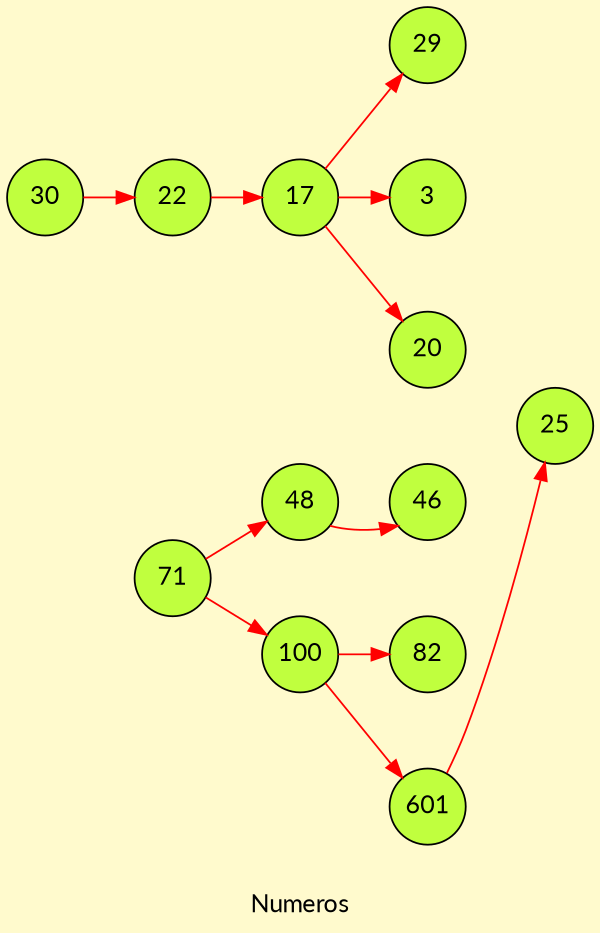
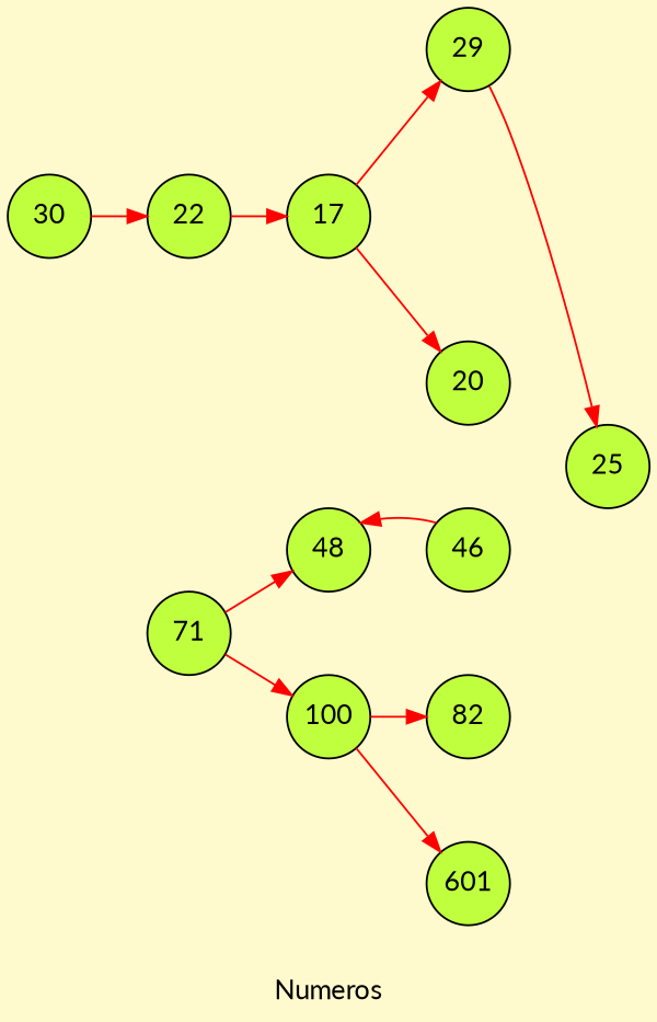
  digraph {
    bgcolor=lemonchiffon1
    fontname=Lato
    label=Numeros
    nodesep=0.6
    rankdir=LR
    ranksep=0.4
    node [fillcolor=olivedrab1 fixedsize=true fontname=Lato shape=circle style=filled]
    edge [color=red fontname=Lato]
    n1 [height=0.6 label=30 width=0.4]
    n2 [height=0.6 label=22 width=0.4]
    n3 [height=0.6 label=17 width=0.4]
    n4 [height=0.6 label=71 width=0.4]
    n5 [height=0.6 label=48 width=0.4]
    n6 [height=0.6 label=100 width=0.4]
    n7 [height=0.6 label=29 width=0.4]
-   n8 [height=0.6 label=3 width=0.4]
    n9 [height=0.6 label=20 width=0.4]
    n10 [height=0.6 label=25 width=0.4]
    n11 [height=0.6 label=46 width=0.4]
    n12 [height=0.6 label=82 width=0.4]
    n13 [height=0.6 label=601 width=0.4]
    n1 -> n2
    n2 -> n3
    n3 -> n7
-   n3 -> n8
    n3 -> n9
    n4 -> n5
    n4 -> n6
-   n5 -> n11
+   n11 -> n5
    n6 -> n12
    n6 -> n13
-   n13 -> n10
+   n7 -> n10
  }
